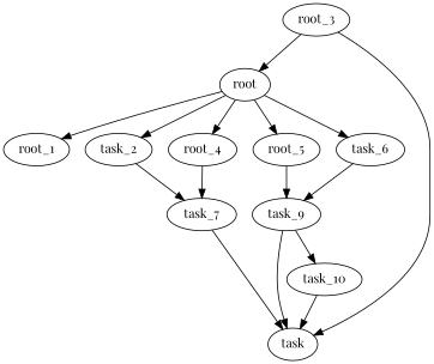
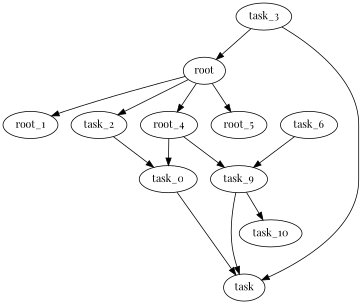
  digraph {
    fontname="Playfair Display"
    node [fontname="Playfair Display"]
    edge [fontname="Playfair Display"]
    n1 [label=root_1]
    root
    task_2
    n4 [label=root_4]
    n5 [label=root_5]
    task_6
-   task_7
-   task_3 [label=root_3]
+   task_7 [label=task_0]
+   task_3
    n9 [label=task]
    task_9
    task_10
    root -> n1
    root -> task_2
    root -> n4
    root -> n5
-   root -> task_6
    task_2 -> task_7
    n4 -> task_7
-   n5 -> task_9
+   n4 -> task_9
    task_6 -> task_9
    task_7 -> n9
    task_3 -> root
    task_3 -> n9
    task_9 -> n9
    task_9 -> task_10
-   task_10 -> n9
  }
